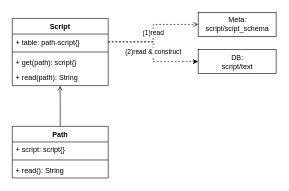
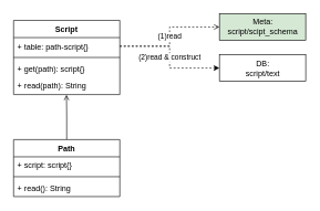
  <mxCell id="0" />
  <mxCell id="1" parent="0" />
- <mxCell id="2" value="Meta:&lt;br&gt;script/scipt_schema" style="html=1;" parent="1" vertex="1"><mxGeometry x="330" y="20" width="130" height="40" as="geometry" /></mxCell>
+ <mxCell id="2" value="Meta:&lt;br&gt;script/scipt_schema" style="html=1;fillColor=#d5e8d4;" parent="1" vertex="1"><mxGeometry x="330" y="20" width="130" height="40" as="geometry" /></mxCell>
  <mxCell id="3" value="DB:&lt;br&gt;script/text" style="html=1;" parent="1" vertex="1"><mxGeometry x="330" y="82" width="130" height="40" as="geometry" /></mxCell>
  <mxCell id="4" value="Script" style="swimlane;fontStyle=1;align=center;verticalAlign=top;childLayout=stackLayout;horizontal=1;startSize=26;horizontalStack=0;resizeParent=1;resizeParentMax=0;resizeLast=0;collapsible=1;marginBottom=0;" parent="1" vertex="1"><mxGeometry x="20" y="30" width="160" height="112" as="geometry" /></mxCell>
  <mxCell id="5" value="+ table: path-script{}" style="text;strokeColor=none;fillColor=none;align=left;verticalAlign=top;spacingLeft=4;spacingRight=4;overflow=hidden;rotatable=0;points=[[0,0.5],[1,0.5]];portConstraint=eastwest;" parent="4" vertex="1"><mxGeometry y="26" width="160" height="26" as="geometry" /></mxCell>
  <mxCell id="6" value="" style="line;strokeWidth=1;fillColor=none;align=left;verticalAlign=middle;spacingTop=-1;spacingLeft=3;spacingRight=3;rotatable=0;labelPosition=right;points=[];portConstraint=eastwest;" parent="4" vertex="1"><mxGeometry y="52" width="160" height="8" as="geometry" /></mxCell>
  <mxCell id="7" value="+ get(path): script{}" style="text;strokeColor=none;fillColor=none;align=left;verticalAlign=top;spacingLeft=4;spacingRight=4;overflow=hidden;rotatable=0;points=[[0,0.5],[1,0.5]];portConstraint=eastwest;" parent="4" vertex="1"><mxGeometry y="60" width="160" height="26" as="geometry" /></mxCell>
  <mxCell id="8" value="+ read(path): String" style="text;strokeColor=none;fillColor=none;align=left;verticalAlign=top;spacingLeft=4;spacingRight=4;overflow=hidden;rotatable=0;points=[[0,0.5],[1,0.5]];portConstraint=eastwest;" parent="4" vertex="1"><mxGeometry y="86" width="160" height="26" as="geometry" /></mxCell>
  <mxCell id="9" value="(1)read" style="edgeStyle=orthogonalEdgeStyle;rounded=0;orthogonalLoop=1;jettySize=auto;html=1;exitX=1;exitY=0.5;exitDx=0;exitDy=0;dashed=1;endArrow=open;" parent="1" source="5" target="2" edge="1"><mxGeometry relative="1" as="geometry" /></mxCell>
  <mxCell id="10" value="(2)read &amp;amp; construct" style="edgeStyle=orthogonalEdgeStyle;rounded=0;orthogonalLoop=1;jettySize=auto;html=1;exitX=1;exitY=0.5;exitDx=0;exitDy=0;entryX=0;entryY=0.5;entryDx=0;entryDy=0;dashed=1;" parent="1" source="5" target="3" edge="1"><mxGeometry relative="1" as="geometry" /></mxCell>
  <mxCell id="11" style="edgeStyle=orthogonalEdgeStyle;rounded=0;orthogonalLoop=1;jettySize=auto;html=1;exitX=0.5;exitY=0;exitDx=0;exitDy=0;entryX=0.498;entryY=1.015;entryDx=0;entryDy=0;entryPerimeter=0;endArrow=open;" parent="1" source="12" target="8" edge="1"><mxGeometry relative="1" as="geometry" /></mxCell>
  <mxCell id="12" value="Path" style="swimlane;fontStyle=1;align=center;verticalAlign=top;childLayout=stackLayout;horizontal=1;startSize=26;horizontalStack=0;resizeParent=1;resizeParentMax=0;resizeLast=0;collapsible=1;marginBottom=0;" parent="1" vertex="1"><mxGeometry x="20" y="210" width="160" height="86" as="geometry" /></mxCell>
  <mxCell id="13" value="+ script: script{}" style="text;strokeColor=none;fillColor=none;align=left;verticalAlign=top;spacingLeft=4;spacingRight=4;overflow=hidden;rotatable=0;points=[[0,0.5],[1,0.5]];portConstraint=eastwest;" parent="12" vertex="1"><mxGeometry y="26" width="160" height="26" as="geometry" /></mxCell>
  <mxCell id="14" value="" style="line;strokeWidth=1;fillColor=none;align=left;verticalAlign=middle;spacingTop=-1;spacingLeft=3;spacingRight=3;rotatable=0;labelPosition=right;points=[];portConstraint=eastwest;" parent="12" vertex="1"><mxGeometry y="52" width="160" height="8" as="geometry" /></mxCell>
  <mxCell id="15" value="+ read(): String" style="text;strokeColor=none;fillColor=none;align=left;verticalAlign=top;spacingLeft=4;spacingRight=4;overflow=hidden;rotatable=0;points=[[0,0.5],[1,0.5]];portConstraint=eastwest;" parent="12" vertex="1"><mxGeometry y="60" width="160" height="26" as="geometry" /></mxCell>
